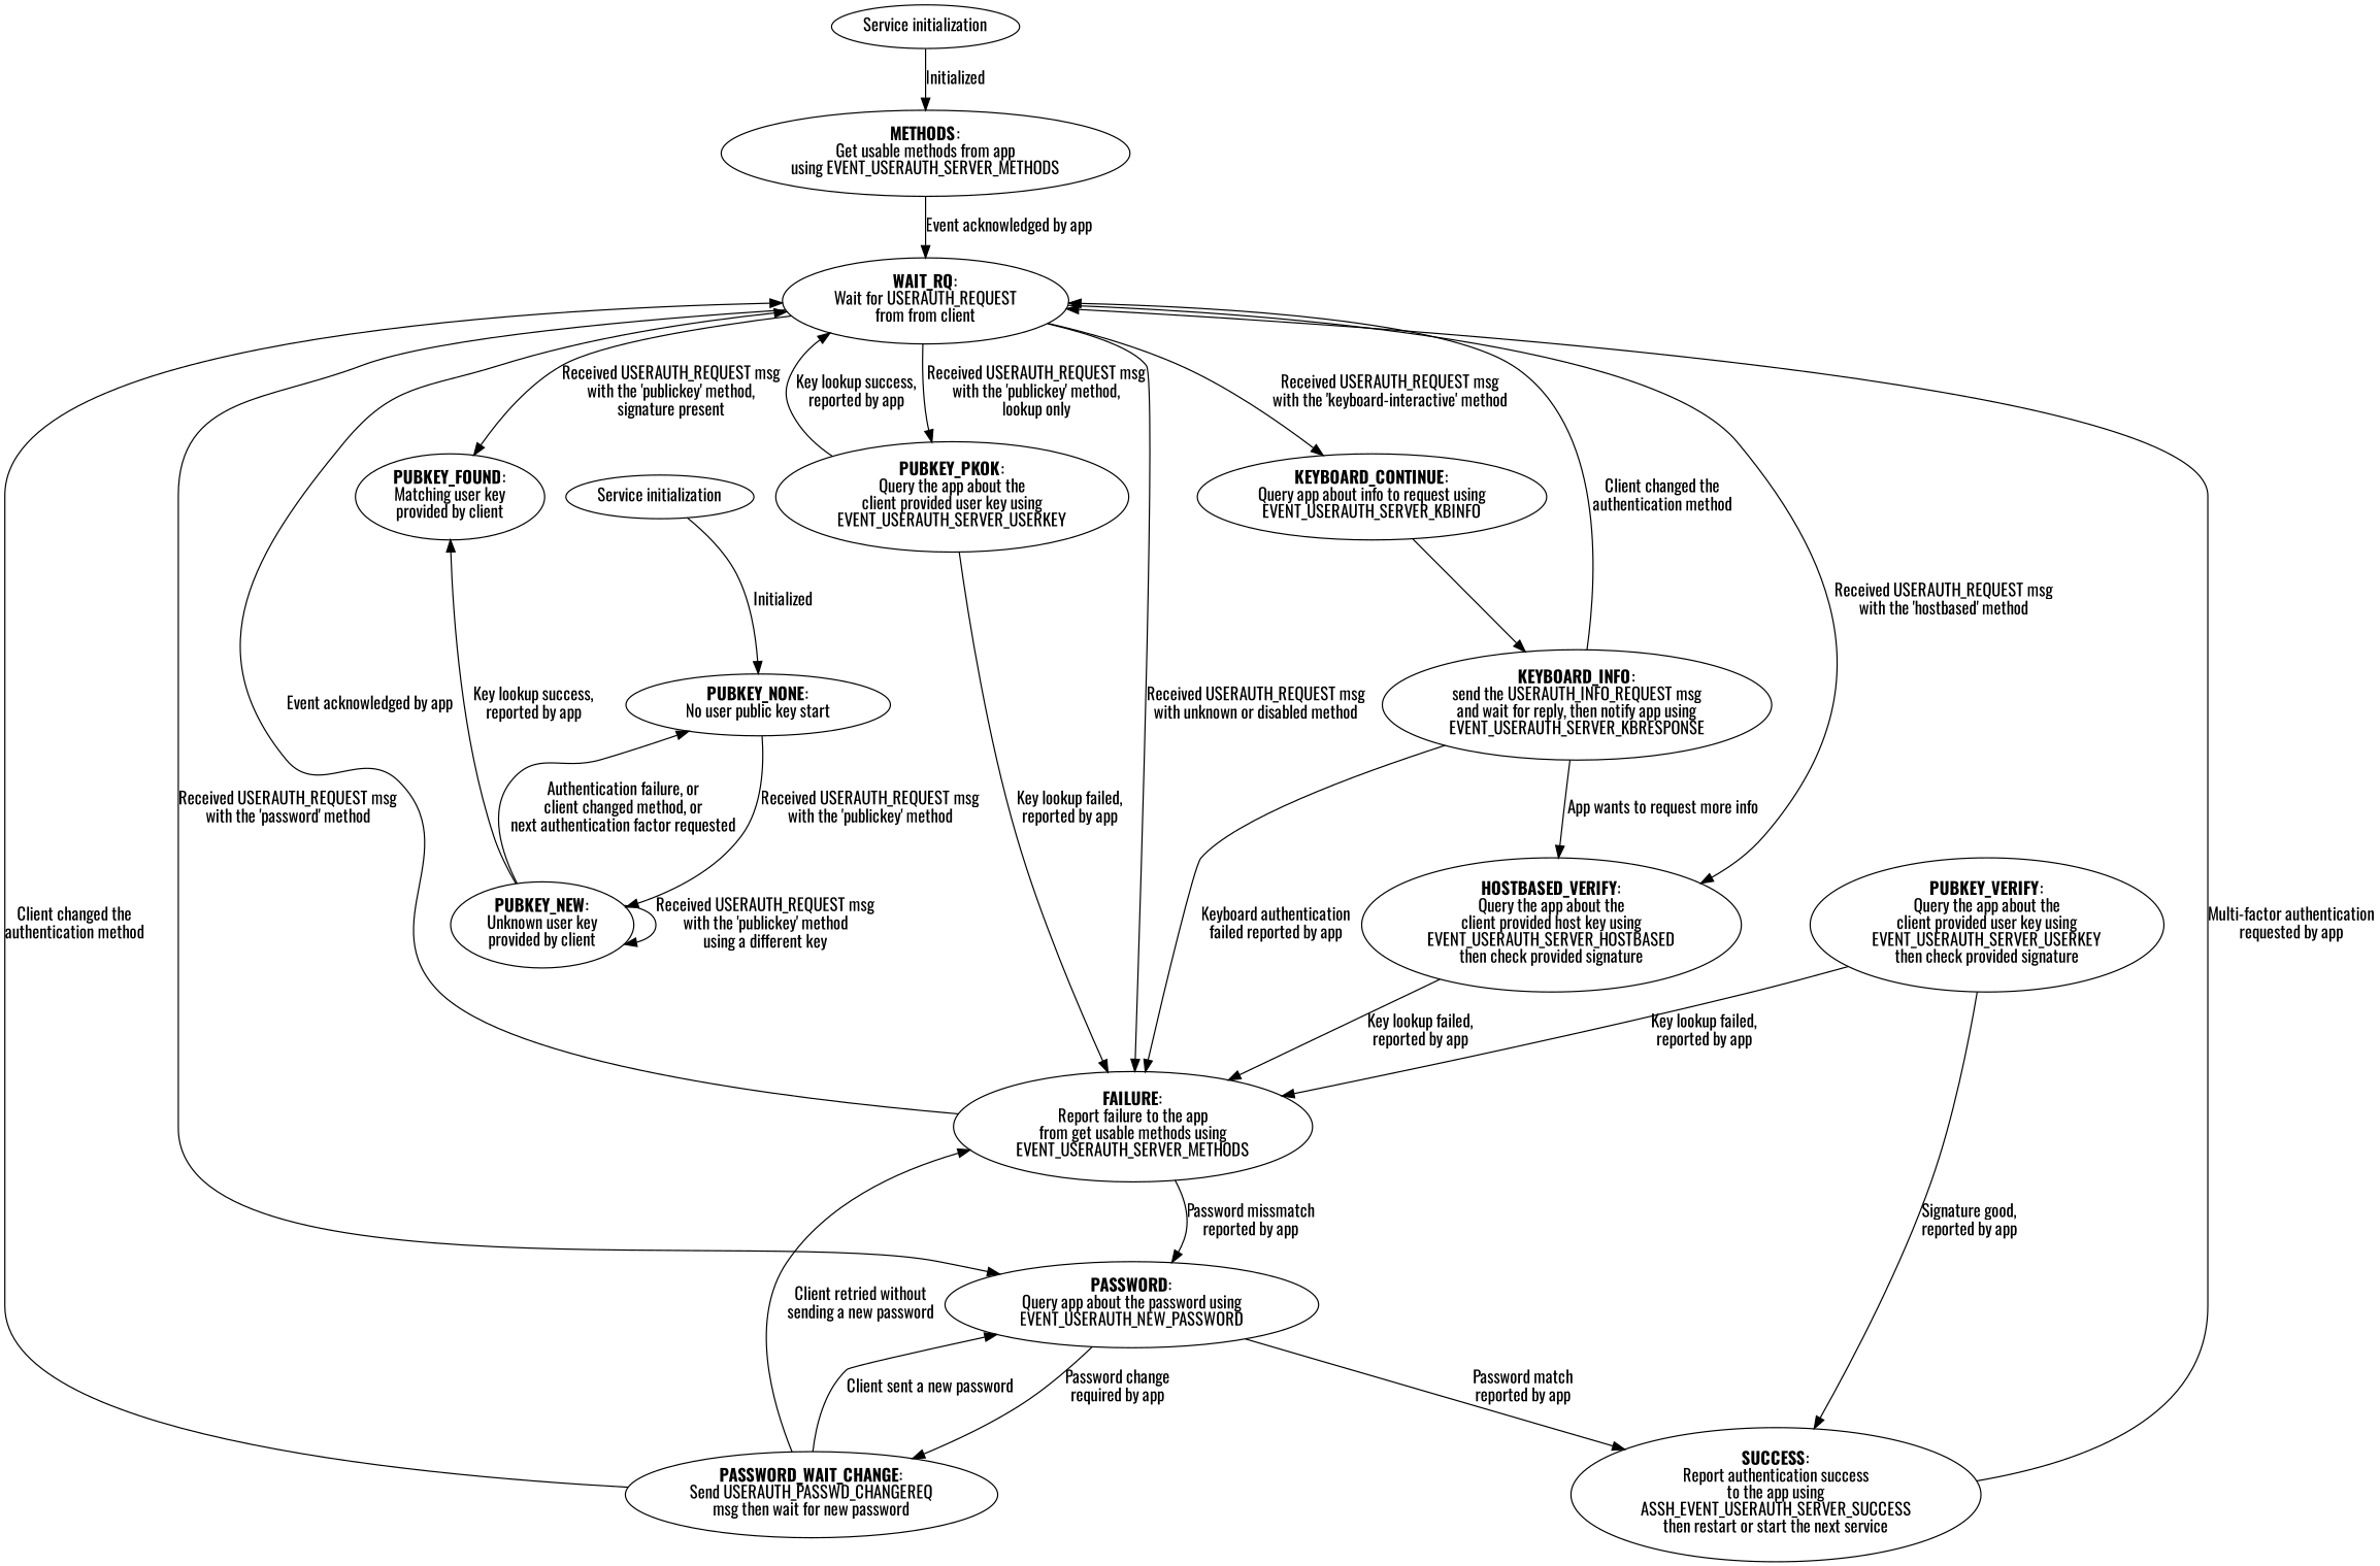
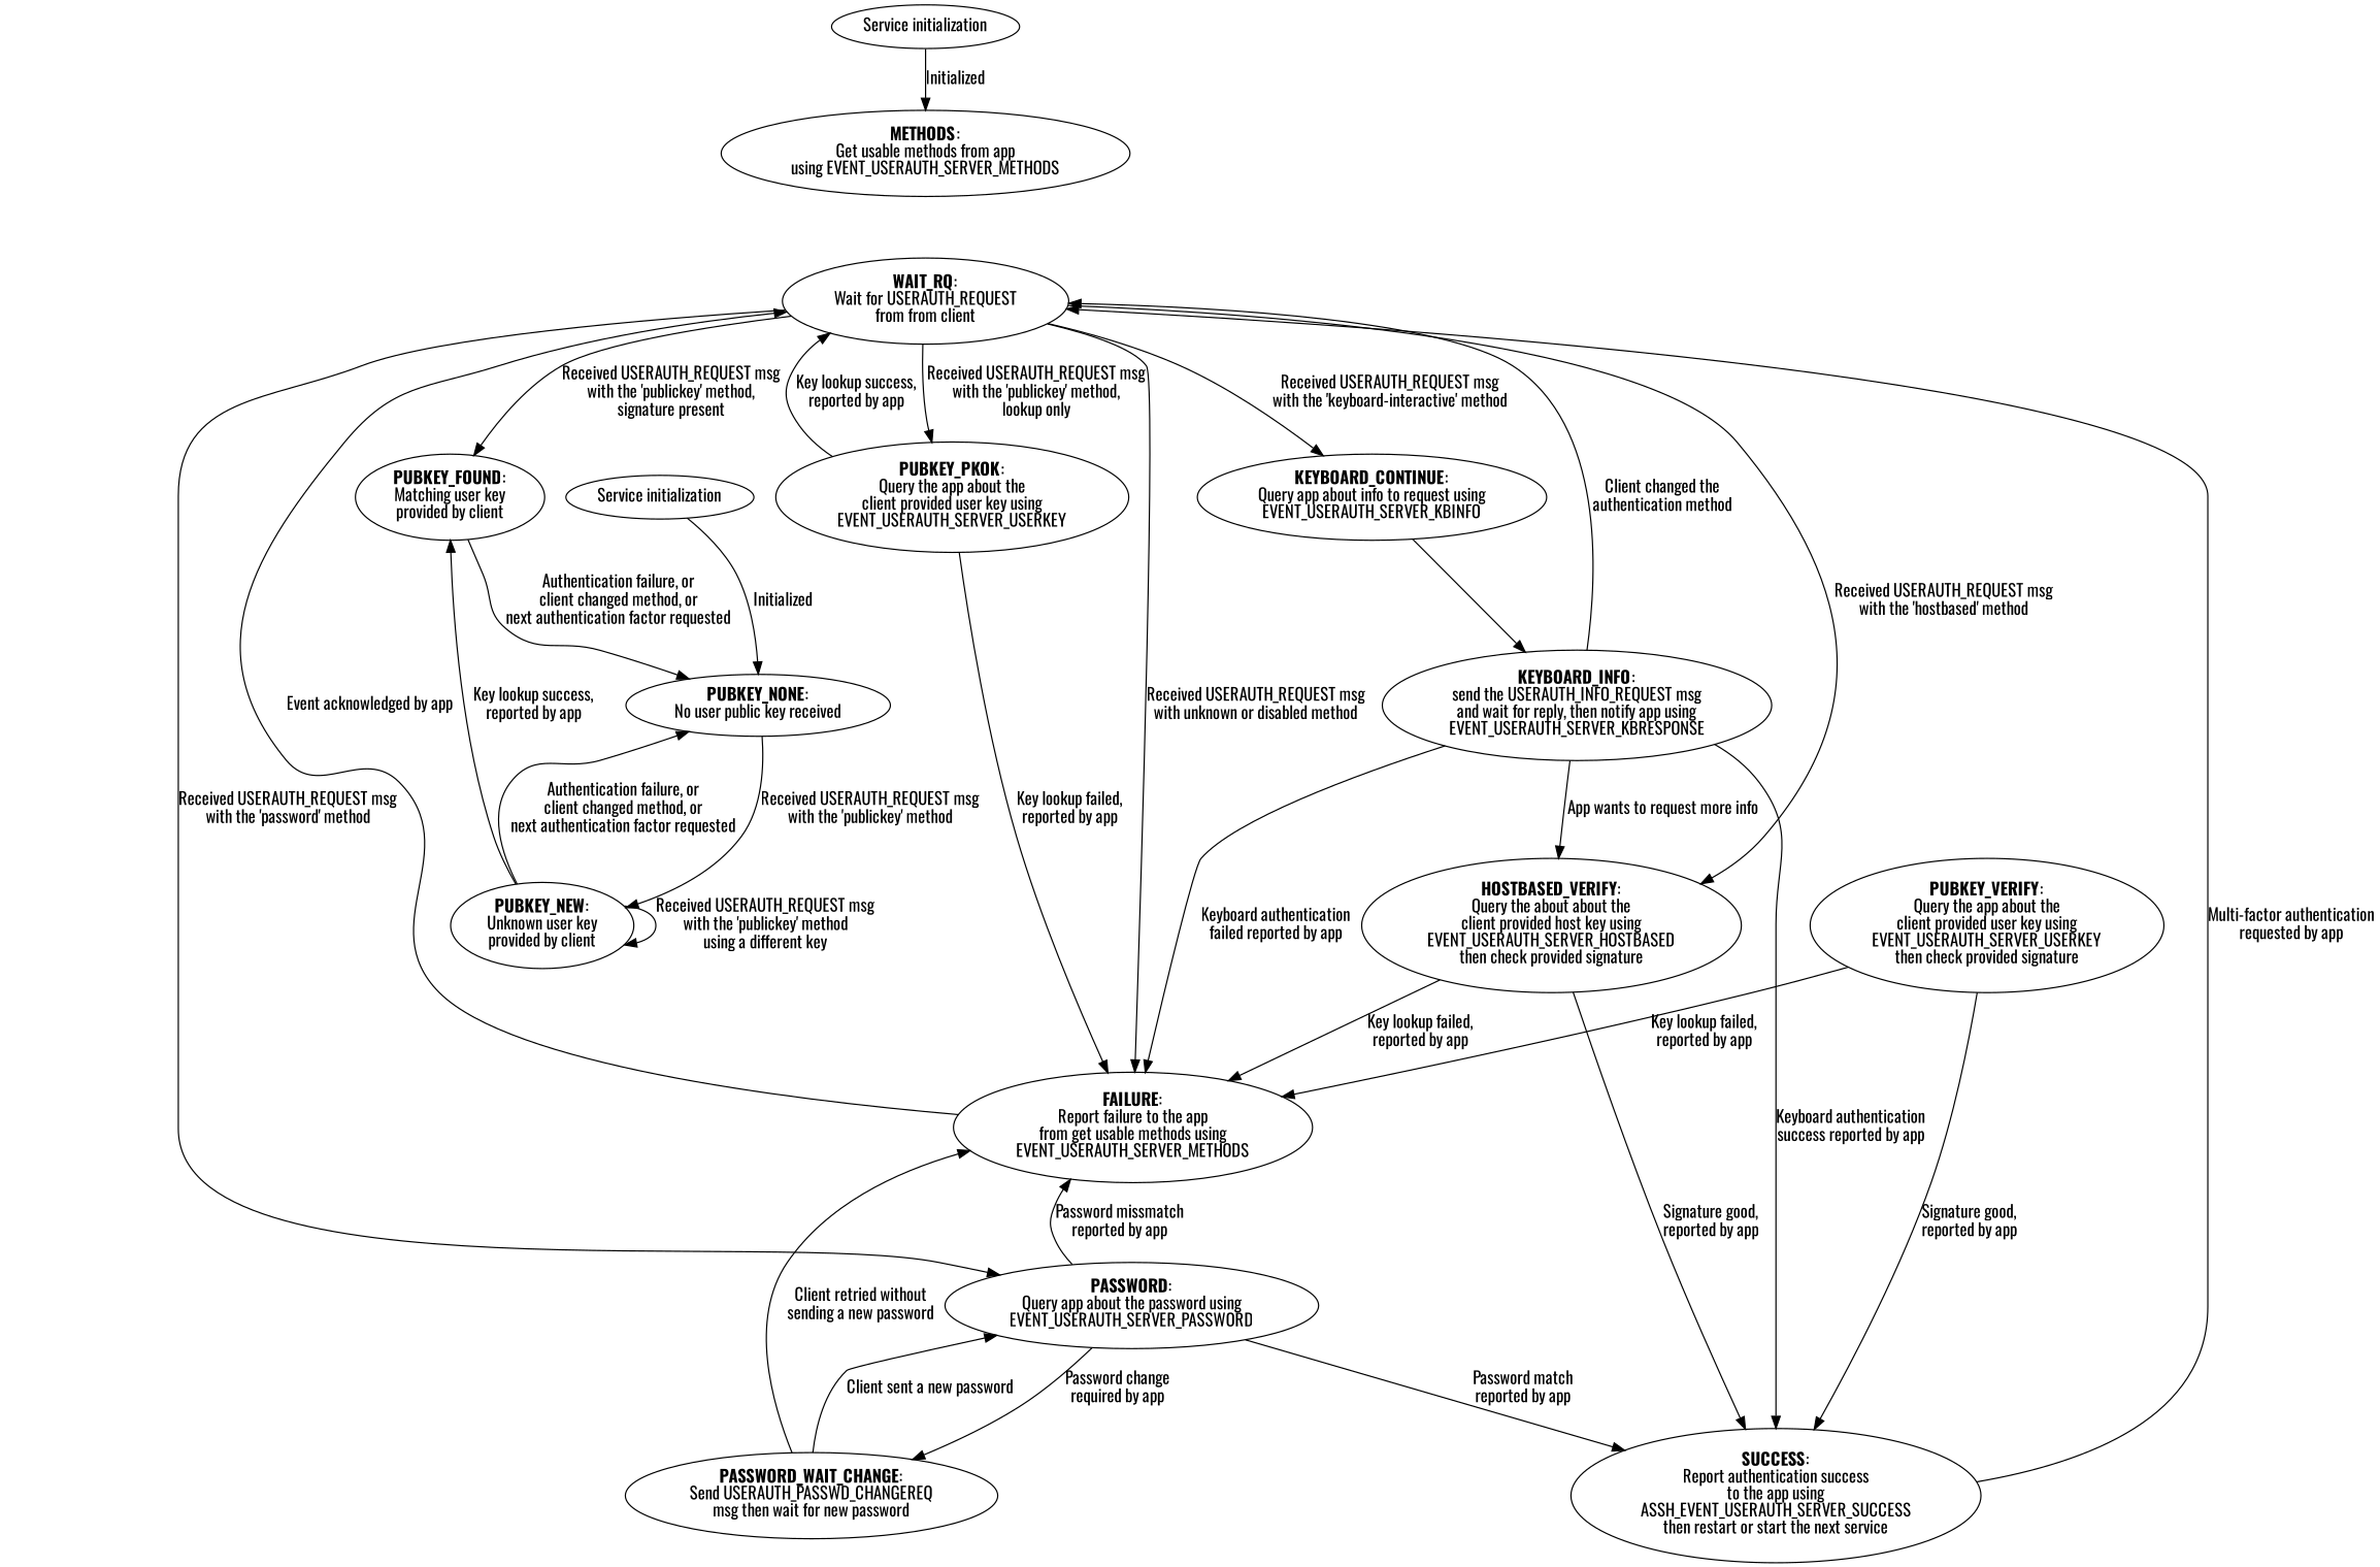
  digraph {
    fontname=Oswald
    node [fontname=Oswald]
    edge [fontname=Oswald]
    n1 [label=<Service initialization>]
    n2 [label=<<b>METHODS</b>:<br/>Get usable methods from app<br/>using EVENT_USERAUTH_SERVER_METHODS>]
    n3 [label=<<b>WAIT_RQ</b>:<br/>Wait for USERAUTH_REQUEST<br/>from from client>]
    n4 [label=<<b>FAILURE</b>:<br/>Report failure to the app<br/>from get usable methods using<br/>EVENT_USERAUTH_SERVER_METHODS>]
-   n5 [label=<<b>PASSWORD</b>:<br/>Query app about the password using<br/>EVENT_USERAUTH_NEW_PASSWORD>]
+   n5 [label=<<b>PASSWORD</b>:<br/>Query app about the password using<br/>EVENT_USERAUTH_SERVER_PASSWORD>]
    n6 [label=<<b>PUBKEY_PKOK</b>:<br/>Query the app about the<br/>client provided user key using<br/>EVENT_USERAUTH_SERVER_USERKEY>]
-   n7 [label=<<b>HOSTBASED_VERIFY</b>:<br/>Query the app about the<br/>client provided host key using<br/>EVENT_USERAUTH_SERVER_HOSTBASED<br/>then check provided signature>]
+   n7 [label=<<b>HOSTBASED_VERIFY</b>:<br/>Query the about about the<br/>client provided host key using<br/>EVENT_USERAUTH_SERVER_HOSTBASED<br/>then check provided signature>]
    n8 [label=<<b>KEYBOARD_CONTINUE</b>:<br/>Query app about info to request using<br/>EVENT_USERAUTH_SERVER_KBINFO>]
    n9 [label=<<b>PUBKEY_FOUND</b>:<br/>Matching user key<br/>provided by client>]
    n10 [label=<<b>SUCCESS</b>:<br/>Report authentication success<br/>to the app using<br/>ASSH_EVENT_USERAUTH_SERVER_SUCCESS<br/>then restart or start the next service>]
    n11 [label=<<b>PASSWORD_WAIT_CHANGE</b>:<br/>Send USERAUTH_PASSWD_CHANGEREQ<br/>msg then wait for new password>]
    n12 [label=<<b>PUBKEY_VERIFY</b>:<br/>Query the app about the<br/>client provided user key using<br/>EVENT_USERAUTH_SERVER_USERKEY<br/>then check provided signature>]
    n13 [label=<<b>KEYBOARD_INFO</b>:<br/>send the USERAUTH_INFO_REQUEST msg<br/>and wait for reply, then notify app using<br/>EVENT_USERAUTH_SERVER_KBRESPONSE>]
    n14 [label=<Service initialization>]
-   n15 [label=<<b>PUBKEY_NONE</b>:<br/>No user public key start>]
+   n15 [label=<<b>PUBKEY_NONE</b>:<br/>No user public key received>]
    n16 [label=<<b>PUBKEY_NEW</b>:<br/>Unknown user key<br/>provided by client>]
    n1 -> n2 [label=<Initialized>]
-   n2 -> n3 [label=<Event acknowledged by app>]
    n3 -> n4 [label=<Received USERAUTH_REQUEST msg<br/>with unknown or disabled method>]
    n3 -> n5 [label=<Received USERAUTH_REQUEST msg<br/>with the 'password' method>]
    n3 -> n6 [label=<Received USERAUTH_REQUEST msg<br/>with the 'publickey' method,<br/>lookup only>]
    n3 -> n7 [label=<Received USERAUTH_REQUEST msg<br/>with the 'hostbased' method>]
    n3 -> n8 [label=<Received USERAUTH_REQUEST msg<br/>with the 'keyboard-interactive' method>]
    n3 -> n9 [label=<Received USERAUTH_REQUEST msg<br/>with the 'publickey' method,<br/>signature present>]
    n4 -> n3 [label=<Event acknowledged by app>]
-   n4 -> n5 [label=<Password missmatch<br/>reported by app>]
+   n5 -> n4 [label=<Password missmatch<br/>reported by app>]
    n5 -> n10 [label=<Password match<br/>reported by app>]
    n5 -> n11 [label=<Password change<br/>required by app>]
    n6 -> n3 [label=<Key lookup success,<br/>reported by app>]
    n6 -> n4 [label=<Key lookup failed,<br/>reported by app>]
    n7 -> n4 [label=<Key lookup failed,<br/>reported by app>]
+   n7 -> n10 [label=<Signature good,<br/>reported by app>]
    n8 -> n13
+   n9 -> n15 [label=<Authentication failure, or<br/>client changed method, or<br/>next authentication factor requested>]
    n10 -> n3 [label=<Multi-factor authentication<br/>requested by app>]
-   n11 -> n3 [label=<Client changed the<br/>authentication method>]
    n11 -> n4 [label=<Client retried without<br/>sending a new password>]
    n11 -> n5 [label=<Client sent a new password>]
    n12 -> n4 [label=<Key lookup failed,<br/>reported by app>]
    n12 -> n10 [label=<Signature good,<br/>reported by app>]
    n13 -> n3 [label=<Client changed the<br/>authentication method>]
    n13 -> n4 [label=<Keyboard authentication<br/>failed reported by app>]
    n13 -> n7 [label=<App wants to request more info>]
+   n13 -> n10 [label=<Keyboard authentication<br/>success reported by app>]
    n14 -> n15 [label=<Initialized>]
    n15 -> n16 [label=<Received USERAUTH_REQUEST msg<br/>with the 'publickey' method>]
    n16 -> n9 [label=<Key lookup success,<br/>reported by app>]
    n16 -> n15 [label=<Authentication failure, or<br/>client changed method, or<br/>next authentication factor requested>]
    n16 -> n16 [label=<Received USERAUTH_REQUEST msg<br/>with the 'publickey' method<br/>using a different key>]
  }
